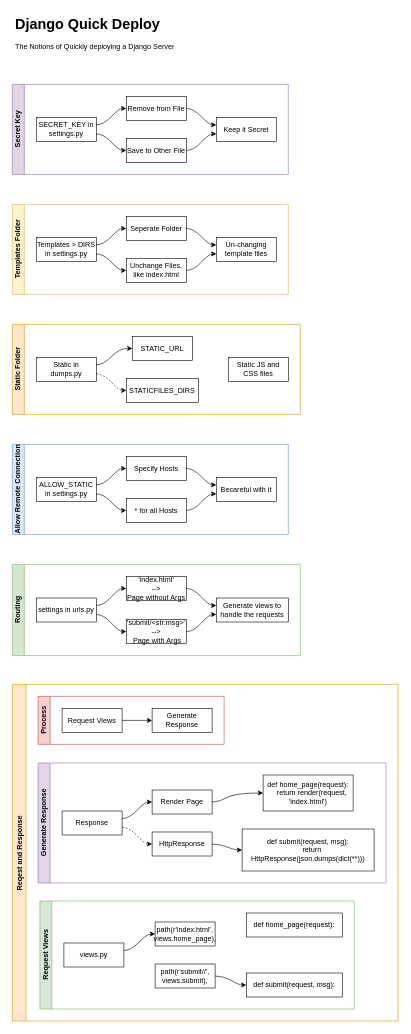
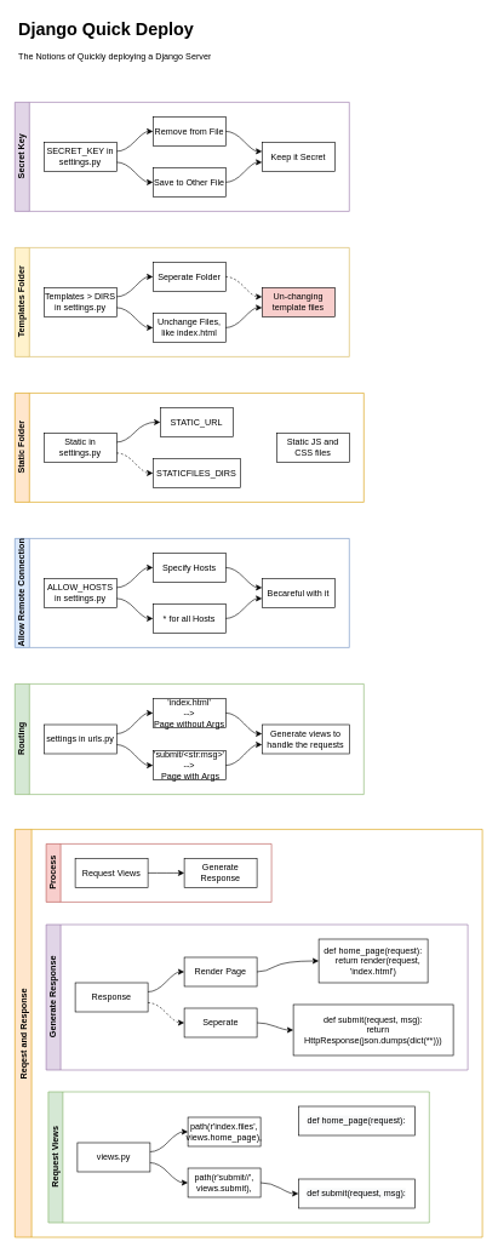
  <mxCell id="0" />
  <mxCell id="1" parent="0" />
  <mxCell id="2" value="&lt;h1&gt;Django Quick Deploy&lt;/h1&gt;&lt;p&gt;The Notions of Quickly deploying a Django Server&lt;/p&gt;" style="text;html=1;strokeColor=none;fillColor=none;spacing=5;spacingTop=-20;whiteSpace=wrap;overflow=hidden;rounded=0;" vertex="1" parent="1"><mxGeometry x="20" y="20" width="460" height="80" as="geometry" /></mxCell>
  <mxCell id="3" value="Secret Key" style="swimlane;html=1;startSize=20;horizontal=0;childLayout=flowLayout;flowOrientation=west;resizable=0;interRankCellSpacing=50;containerType=tree;fillColor=#e1d5e7;strokeColor=#9673a6;" vertex="1" parent="1"><mxGeometry x="20" y="140" width="460" height="150" as="geometry" /></mxCell>
  <mxCell id="4" value="SECRET_KEY in settings.py" style="whiteSpace=wrap;html=1;" vertex="1" parent="3"><mxGeometry x="40" y="55" width="100" height="40" as="geometry" /></mxCell>
  <mxCell id="5" value="Remove from File" style="whiteSpace=wrap;html=1;" vertex="1" parent="3"><mxGeometry x="190" y="20" width="100" height="40" as="geometry" /></mxCell>
  <mxCell id="6" value="" style="html=1;curved=1;noEdgeStyle=1;orthogonal=1;" edge="1" parent="3" source="4" target="5"><mxGeometry relative="1" as="geometry"><Array as="points"><mxPoint x="152" y="67.5" /><mxPoint x="178" y="40" /></Array></mxGeometry></mxCell>
  <mxCell id="7" value="Save to Other File" style="whiteSpace=wrap;html=1;" vertex="1" parent="3"><mxGeometry x="190" y="90" width="100" height="40" as="geometry" /></mxCell>
  <mxCell id="8" value="" style="html=1;curved=1;noEdgeStyle=1;orthogonal=1;" edge="1" parent="3" source="4" target="7"><mxGeometry relative="1" as="geometry"><Array as="points"><mxPoint x="152" y="82.5" /><mxPoint x="178" y="110" /></Array></mxGeometry></mxCell>
  <mxCell id="9" value="Keep it Secret" style="whiteSpace=wrap;html=1;" vertex="1" parent="3"><mxGeometry x="340" y="55" width="100" height="40" as="geometry" /></mxCell>
  <mxCell id="10" value="" style="html=1;curved=1;noEdgeStyle=1;orthogonal=1;" edge="1" parent="3" source="5" target="9"><mxGeometry relative="1" as="geometry"><Array as="points"><mxPoint x="302" y="40" /><mxPoint x="328" y="67.5" /></Array></mxGeometry></mxCell>
  <mxCell id="11" value="" style="html=1;curved=1;noEdgeStyle=1;orthogonal=1;" edge="1" parent="3" source="7" target="9"><mxGeometry relative="1" as="geometry"><Array as="points"><mxPoint x="302" y="110" /><mxPoint x="328" y="82.5" /></Array></mxGeometry></mxCell>
  <mxCell id="12" value="Templates Folder" style="swimlane;html=1;startSize=20;horizontal=0;childLayout=flowLayout;flowOrientation=west;resizable=0;interRankCellSpacing=50;containerType=tree;fillColor=#fff2cc;strokeColor=#d6b656;" vertex="1" parent="1"><mxGeometry x="20" y="340" width="460" height="150" as="geometry" /></mxCell>
  <mxCell id="13" value="Templates &amp;gt; DIRS in settings.py" style="whiteSpace=wrap;html=1;" vertex="1" parent="12"><mxGeometry x="40" y="55" width="100" height="40" as="geometry" /></mxCell>
  <mxCell id="14" value="Seperate Folder" style="whiteSpace=wrap;html=1;" vertex="1" parent="12"><mxGeometry x="190" y="20" width="100" height="40" as="geometry" /></mxCell>
  <mxCell id="15" value="" style="html=1;curved=1;noEdgeStyle=1;orthogonal=1;" edge="1" parent="12" source="13" target="14"><mxGeometry relative="1" as="geometry"><Array as="points"><mxPoint x="152" y="67.5" /><mxPoint x="178" y="40" /></Array></mxGeometry></mxCell>
  <mxCell id="16" value="Unchange Files, like index.html" style="whiteSpace=wrap;html=1;" vertex="1" parent="12"><mxGeometry x="190" y="90" width="100" height="40" as="geometry" /></mxCell>
  <mxCell id="17" value="" style="html=1;curved=1;noEdgeStyle=1;orthogonal=1;" edge="1" parent="12" source="13" target="16"><mxGeometry relative="1" as="geometry"><Array as="points"><mxPoint x="152" y="82.5" /><mxPoint x="178" y="110" /></Array></mxGeometry></mxCell>
- <mxCell id="18" value="Un-changing template files" style="whiteSpace=wrap;html=1;" vertex="1" parent="12"><mxGeometry x="340" y="55" width="100" height="40" as="geometry" /></mxCell>
- <mxCell id="19" value="" style="html=1;curved=1;noEdgeStyle=1;orthogonal=1;" edge="1" parent="12" source="14" target="18"><mxGeometry relative="1" as="geometry"><Array as="points"><mxPoint x="302" y="40" /><mxPoint x="328" y="67.5" /></Array></mxGeometry></mxCell>
+ <mxCell id="18" value="Un-changing template files" style="whiteSpace=wrap;html=1;fillColor=#f8cecc;" vertex="1" parent="12"><mxGeometry x="340" y="55" width="100" height="40" as="geometry" /></mxCell>
+ <mxCell id="19" value="" style="html=1;curved=1;noEdgeStyle=1;orthogonal=1;dashed=1;" edge="1" parent="12" source="14" target="18"><mxGeometry relative="1" as="geometry"><Array as="points"><mxPoint x="302" y="40" /><mxPoint x="328" y="67.5" /></Array></mxGeometry></mxCell>
  <mxCell id="20" value="" style="html=1;curved=1;noEdgeStyle=1;orthogonal=1;" edge="1" parent="12" source="16" target="18"><mxGeometry relative="1" as="geometry"><Array as="points"><mxPoint x="302" y="110" /><mxPoint x="328" y="82.5" /></Array></mxGeometry></mxCell>
  <mxCell id="21" value="Static Folder" style="swimlane;html=1;startSize=20;horizontal=0;childLayout=flowLayout;flowOrientation=west;resizable=0;interRankCellSpacing=50;containerType=tree;fillColor=#ffe6cc;strokeColor=#d79b00;" vertex="1" parent="1"><mxGeometry x="20" y="540" width="480" height="150" as="geometry" /></mxCell>
- <mxCell id="22" value="Static in dumps.py" style="whiteSpace=wrap;html=1;" vertex="1" parent="21"><mxGeometry x="40" y="55" width="100" height="40" as="geometry" /></mxCell>
+ <mxCell id="22" value="Static in settings.py" style="whiteSpace=wrap;html=1;" vertex="1" parent="21"><mxGeometry x="40" y="55" width="100" height="40" as="geometry" /></mxCell>
  <mxCell id="23" value="STATIC_URL" style="whiteSpace=wrap;html=1;" vertex="1" parent="21"><mxGeometry x="200" y="20" width="100" height="40" as="geometry" /></mxCell>
  <mxCell id="24" value="" style="html=1;curved=1;noEdgeStyle=1;orthogonal=1;" edge="1" parent="21" source="22" target="23"><mxGeometry relative="1" as="geometry"><Array as="points"><mxPoint x="152" y="67.5" /><mxPoint x="178" y="40" /></Array></mxGeometry></mxCell>
  <mxCell id="25" value="STATICFILES_DIRS" style="whiteSpace=wrap;html=1;" vertex="1" parent="21"><mxGeometry x="190" y="90" width="120" height="40" as="geometry" /></mxCell>
  <mxCell id="26" value="" style="html=1;curved=1;noEdgeStyle=1;orthogonal=1;dashed=1;" edge="1" parent="21" source="22" target="25"><mxGeometry relative="1" as="geometry"><Array as="points"><mxPoint x="152" y="82.5" /><mxPoint x="178" y="110" /></Array></mxGeometry></mxCell>
  <mxCell id="27" value="Static JS and CSS files" style="whiteSpace=wrap;html=1;" vertex="1" parent="21"><mxGeometry x="360" y="55" width="100" height="40" as="geometry" /></mxCell>
  <mxCell id="28" value="Allow Remote Connection" style="swimlane;html=1;startSize=20;horizontal=0;childLayout=flowLayout;flowOrientation=west;resizable=0;interRankCellSpacing=50;containerType=tree;fillColor=#dae8fc;strokeColor=#6c8ebf;" vertex="1" parent="1"><mxGeometry x="20" y="740" width="460" height="150" as="geometry" /></mxCell>
- <mxCell id="29" value="ALLOW_STATIC in settings.py" style="whiteSpace=wrap;html=1;" vertex="1" parent="28"><mxGeometry x="40" y="55" width="100" height="40" as="geometry" /></mxCell>
+ <mxCell id="29" value="ALLOW_HOSTS in settings.py" style="whiteSpace=wrap;html=1;" vertex="1" parent="28"><mxGeometry x="40" y="55" width="100" height="40" as="geometry" /></mxCell>
  <mxCell id="30" value="Specify Hosts" style="whiteSpace=wrap;html=1;" vertex="1" parent="28"><mxGeometry x="190" y="20" width="100" height="40" as="geometry" /></mxCell>
  <mxCell id="31" value="" style="html=1;curved=1;noEdgeStyle=1;orthogonal=1;" edge="1" parent="28" source="29" target="30"><mxGeometry relative="1" as="geometry"><Array as="points"><mxPoint x="152" y="67.5" /><mxPoint x="178" y="40" /></Array></mxGeometry></mxCell>
  <mxCell id="32" value="* for all Hosts" style="whiteSpace=wrap;html=1;" vertex="1" parent="28"><mxGeometry x="190" y="90" width="100" height="40" as="geometry" /></mxCell>
  <mxCell id="33" value="" style="html=1;curved=1;noEdgeStyle=1;orthogonal=1;" edge="1" parent="28" source="29" target="32"><mxGeometry relative="1" as="geometry"><Array as="points"><mxPoint x="152" y="82.5" /><mxPoint x="178" y="110" /></Array></mxGeometry></mxCell>
  <mxCell id="34" value="Becareful with it" style="whiteSpace=wrap;html=1;" vertex="1" parent="28"><mxGeometry x="340" y="55" width="100" height="40" as="geometry" /></mxCell>
  <mxCell id="35" value="" style="html=1;curved=1;noEdgeStyle=1;orthogonal=1;" edge="1" parent="28" source="30" target="34"><mxGeometry relative="1" as="geometry"><Array as="points"><mxPoint x="302" y="40" /><mxPoint x="328" y="67.5" /></Array></mxGeometry></mxCell>
  <mxCell id="36" value="" style="html=1;curved=1;noEdgeStyle=1;orthogonal=1;" edge="1" parent="28" source="32" target="34"><mxGeometry relative="1" as="geometry"><Array as="points"><mxPoint x="302" y="110" /><mxPoint x="328" y="82.5" /></Array></mxGeometry></mxCell>
  <mxCell id="37" value="Routing" style="swimlane;html=1;startSize=20;horizontal=0;childLayout=flowLayout;flowOrientation=west;resizable=0;interRankCellSpacing=50;containerType=tree;fillColor=#d5e8d4;strokeColor=#82b366;" vertex="1" parent="1"><mxGeometry x="20" y="940" width="480" height="152" as="geometry" /></mxCell>
  <mxCell id="38" value="settings in urls.py" style="whiteSpace=wrap;html=1;" vertex="1" parent="37"><mxGeometry x="40" y="56" width="100" height="40" as="geometry" /></mxCell>
  <mxCell id="39" value="'index.html' &lt;br&gt;--&amp;gt; &lt;br&gt;Page without Args" style="whiteSpace=wrap;html=1;" vertex="1" parent="37"><mxGeometry x="190" y="20" width="100" height="40" as="geometry" /></mxCell>
  <mxCell id="40" value="" style="html=1;curved=1;noEdgeStyle=1;orthogonal=1;" edge="1" parent="37" source="38" target="39"><mxGeometry relative="1" as="geometry"><Array as="points"><mxPoint x="152" y="68.5" /><mxPoint x="178" y="40" /></Array></mxGeometry></mxCell>
  <mxCell id="41" value="'submit/&amp;lt;str:msg&amp;gt;' --&amp;gt;&lt;br&gt;&amp;nbsp;Page with Args" style="whiteSpace=wrap;html=1;" vertex="1" parent="37"><mxGeometry x="190" y="92" width="100" height="40" as="geometry" /></mxCell>
  <mxCell id="42" value="" style="html=1;curved=1;noEdgeStyle=1;orthogonal=1;" edge="1" parent="37" source="38" target="41"><mxGeometry relative="1" as="geometry"><Array as="points"><mxPoint x="152" y="83.5" /><mxPoint x="178" y="112" /></Array></mxGeometry></mxCell>
  <mxCell id="43" value="Generate views to handle the requests" style="whiteSpace=wrap;html=1;" vertex="1" parent="37"><mxGeometry x="340" y="56" width="120" height="40" as="geometry" /></mxCell>
  <mxCell id="44" value="" style="html=1;curved=1;noEdgeStyle=1;orthogonal=1;" edge="1" parent="37" source="39" target="43"><mxGeometry relative="1" as="geometry"><Array as="points"><mxPoint x="302" y="40" /><mxPoint x="328" y="68.5" /></Array></mxGeometry></mxCell>
  <mxCell id="45" value="" style="html=1;curved=1;noEdgeStyle=1;orthogonal=1;" edge="1" parent="37" source="41" target="43"><mxGeometry relative="1" as="geometry"><Array as="points"><mxPoint x="302" y="112" /><mxPoint x="328" y="83.5" /></Array></mxGeometry></mxCell>
  <mxCell id="46" value="Reqest and Response" style="swimlane;horizontal=0;fillColor=#ffe6cc;strokeColor=#d79b00;" vertex="1" parent="1"><mxGeometry x="20" y="1140" width="643" height="561" as="geometry" /></mxCell>
  <mxCell id="47" value="Generate Response" style="swimlane;html=1;startSize=20;horizontal=0;childLayout=flowLayout;flowOrientation=west;resizable=0;interRankCellSpacing=50;containerType=tree;fillColor=#e1d5e7;strokeColor=#9673a6;" vertex="1" parent="46"><mxGeometry x="43" y="131" width="580" height="200" as="geometry" /></mxCell>
  <mxCell id="48" value="Response" style="whiteSpace=wrap;html=1;" vertex="1" parent="47"><mxGeometry x="40" y="80" width="100" height="40" as="geometry" /></mxCell>
  <mxCell id="49" value="Render Page" style="whiteSpace=wrap;html=1;" vertex="1" parent="47"><mxGeometry x="190" y="45" width="100" height="40" as="geometry" /></mxCell>
  <mxCell id="50" value="" style="html=1;curved=1;noEdgeStyle=1;orthogonal=1;" edge="1" parent="47" source="48" target="49"><mxGeometry relative="1" as="geometry"><Array as="points"><mxPoint x="152" y="92.5" /><mxPoint x="178" y="65" /></Array></mxGeometry></mxCell>
- <mxCell id="51" value="HttpResponse" style="whiteSpace=wrap;html=1;" vertex="1" parent="47"><mxGeometry x="190" y="115" width="100" height="40" as="geometry" /></mxCell>
+ <mxCell id="51" value="Seperate" style="whiteSpace=wrap;html=1;" vertex="1" parent="47"><mxGeometry x="190" y="115" width="100" height="40" as="geometry" /></mxCell>
  <mxCell id="52" value="" style="html=1;curved=1;noEdgeStyle=1;orthogonal=1;dashed=1;" edge="1" parent="47" source="48" target="51"><mxGeometry relative="1" as="geometry"><Array as="points"><mxPoint x="152" y="107.5" /><mxPoint x="178" y="135" /></Array></mxGeometry></mxCell>
  <mxCell id="53" value="" style="html=1;curved=1;noEdgeStyle=1;orthogonal=1;" edge="1" target="54" source="49" parent="47"><mxGeometry relative="1" as="geometry"><mxPoint x="2600" y="2767.5" as="sourcePoint" /><Array as="points"><mxPoint x="302" y="65" /><mxPoint x="328" y="50" /></Array></mxGeometry></mxCell>
  <mxCell id="54" value="def home_page(request):&#10;    return render(request, 'index.html')" style="whiteSpace=wrap;html=1;" vertex="1" parent="47"><mxGeometry x="375" y="20" width="150" height="60" as="geometry" /></mxCell>
  <mxCell id="55" value="" style="html=1;curved=1;noEdgeStyle=1;orthogonal=1;" edge="1" target="56" source="51" parent="47"><mxGeometry relative="1" as="geometry"><mxPoint x="2360" y="2652.5" as="sourcePoint" /><Array as="points"><mxPoint x="302" y="135" /><mxPoint x="328" y="145" /></Array></mxGeometry></mxCell>
  <mxCell id="56" value="def submit(request, msg):&lt;br&gt;&amp;nbsp; &amp;nbsp; return HttpResponse(json.dumps(dict(**)))" style="whiteSpace=wrap;html=1;" vertex="1" parent="47"><mxGeometry x="340" y="110" width="220" height="70" as="geometry" /></mxCell>
  <mxCell id="57" value="Process" style="swimlane;html=1;startSize=20;horizontal=0;childLayout=flowLayout;flowOrientation=west;resizable=0;interRankCellSpacing=50;containerType=tree;fillColor=#f8cecc;strokeColor=#b85450;" vertex="1" parent="46"><mxGeometry x="43" y="20" width="310" height="80" as="geometry" /></mxCell>
  <mxCell id="58" value="Request Views" style="whiteSpace=wrap;html=1;" vertex="1" parent="57"><mxGeometry x="40" y="20" width="100" height="40" as="geometry" /></mxCell>
  <mxCell id="59" value="Generate Response" style="whiteSpace=wrap;html=1;" vertex="1" parent="57"><mxGeometry x="190" y="20" width="100" height="40" as="geometry" /></mxCell>
  <mxCell id="60" value="" style="html=1;curved=1;noEdgeStyle=1;orthogonal=1;" edge="1" parent="57" source="58" target="59"><mxGeometry relative="1" as="geometry"><Array as="points"><mxPoint x="152" y="40" /><mxPoint x="178" y="40" /></Array></mxGeometry></mxCell>
  <mxCell id="61" value="Request Views" style="swimlane;html=1;startSize=20;horizontal=0;childLayout=flowLayout;flowOrientation=west;resizable=0;interRankCellSpacing=50;containerType=tree;fillColor=#d5e8d4;strokeColor=#82b366;" vertex="1" parent="46"><mxGeometry x="46" y="361" width="524" height="180" as="geometry" /></mxCell>
  <mxCell id="62" value="views.py" style="whiteSpace=wrap;html=1;" vertex="1" parent="61"><mxGeometry x="40" y="70" width="100" height="40" as="geometry" /></mxCell>
- <mxCell id="63" value="path(r'index.html', views.home_page)," style="whiteSpace=wrap;html=1;" vertex="1" parent="61"><mxGeometry x="192.0" y="35" width="100" height="40" as="geometry" /></mxCell>
+ <mxCell id="63" value="path(r'index.files', views.home_page)," style="whiteSpace=wrap;html=1;" vertex="1" parent="61"><mxGeometry x="192.0" y="35" width="100" height="40" as="geometry" /></mxCell>
  <mxCell id="64" value="" style="html=1;curved=1;noEdgeStyle=1;orthogonal=1;" edge="1" parent="61" source="62" target="63"><mxGeometry relative="1" as="geometry"><Array as="points"><mxPoint x="152" y="82.5" /><mxPoint x="178" y="55" /></Array></mxGeometry></mxCell>
  <mxCell id="65" value="path(r'submit//', views.submit)," style="whiteSpace=wrap;html=1;" vertex="1" parent="61"><mxGeometry x="192" y="105" width="100" height="40" as="geometry" /></mxCell>
+ <mxCell id="66" value="" style="html=1;curved=1;noEdgeStyle=1;orthogonal=1;" edge="1" parent="61" source="62" target="65"><mxGeometry relative="1" as="geometry"><Array as="points"><mxPoint x="152" y="97.5" /><mxPoint x="178" y="125" /></Array></mxGeometry></mxCell>
  <mxCell id="67" value="&#10;&#10;&lt;span style=&quot;color: rgb(0, 0, 0); font-family: helvetica; font-size: 12px; font-style: normal; font-weight: 400; letter-spacing: normal; text-align: center; text-indent: 0px; text-transform: none; word-spacing: 0px; background-color: rgb(248, 249, 250); display: inline; float: none;&quot;&gt;def home_page(request):&lt;/span&gt;&#10;&#10;" style="whiteSpace=wrap;html=1;" vertex="1" parent="61"><mxGeometry x="344" y="20" width="160" height="40" as="geometry" /></mxCell>
  <mxCell id="68" value="" style="html=1;curved=1;noEdgeStyle=1;orthogonal=1;" edge="1" target="69" source="65" parent="61"><mxGeometry relative="1" as="geometry"><mxPoint x="1530" y="1558" as="sourcePoint" /><Array as="points"><mxPoint x="306" y="125" /><mxPoint x="332" y="140" /></Array></mxGeometry></mxCell>
  <mxCell id="69" value="&#10;&#10;&lt;span style=&quot;color: rgb(0, 0, 0); font-family: helvetica; font-size: 12px; font-style: normal; font-weight: 400; letter-spacing: normal; text-align: center; text-indent: 0px; text-transform: none; word-spacing: 0px; background-color: rgb(248, 249, 250); display: inline; float: none;&quot;&gt;def submit(request, msg):&lt;/span&gt;&#10;&#10;" style="whiteSpace=wrap;html=1;" vertex="1" parent="61"><mxGeometry x="344" y="120" width="160" height="40" as="geometry" /></mxCell>
